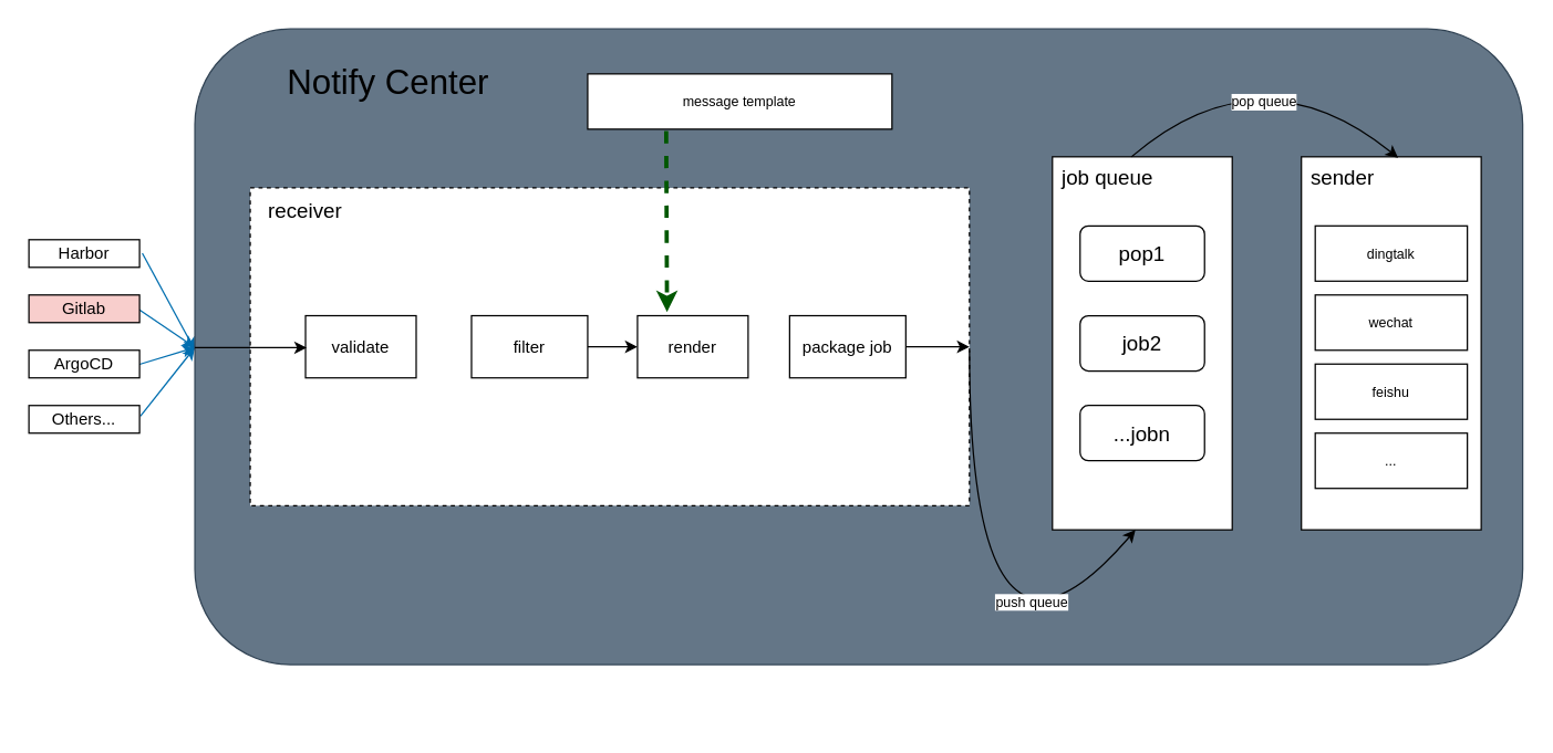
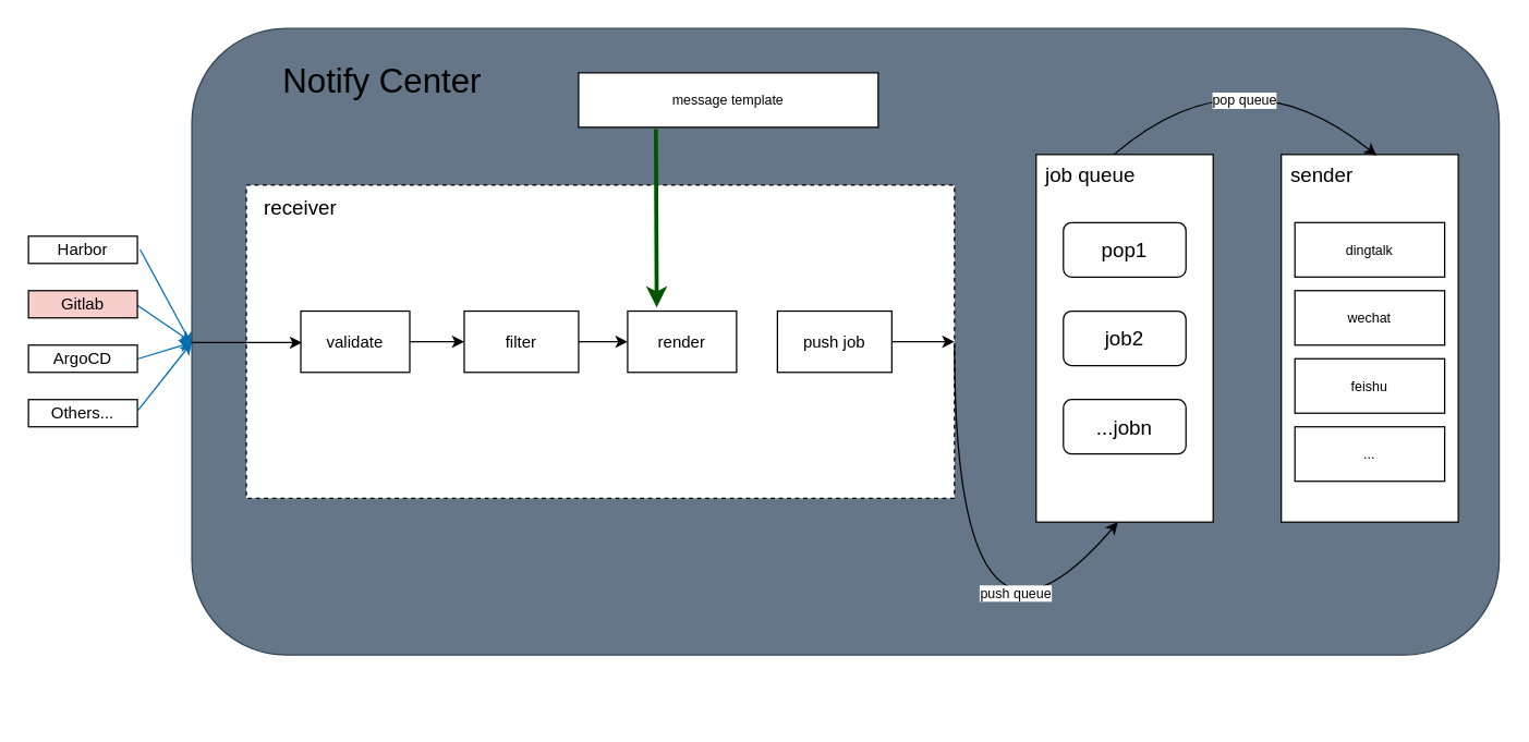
  <mxCell id="0" />
  <mxCell id="1" parent="0" />
  <mxCell id="2" value="" style="edgeStyle=none;curved=1;html=1;shadow=0;fontSize=10;endArrow=classic;endFill=1;exitX=1.025;exitY=0.487;exitDx=0;exitDy=0;exitPerimeter=0;fillColor=#1ba1e2;strokeColor=#006EAF;movable=0;resizable=0;rotatable=0;deletable=0;editable=0;connectable=0;" edge="1" parent="1" source="3"><mxGeometry relative="1" as="geometry"><mxPoint x="140" y="253" as="targetPoint" /></mxGeometry></mxCell>
  <mxCell id="3" value="Harbor" style="rounded=0;whiteSpace=wrap;html=1;strokeColor=default;shadow=0;sketch=0;gradientColor=none;movable=0;resizable=0;rotatable=0;deletable=0;editable=0;connectable=0;" vertex="1" parent="1"><mxGeometry x="20" y="173" width="80" height="20" as="geometry" /></mxCell>
  <mxCell id="4" value="" style="edgeStyle=none;curved=1;html=1;shadow=0;fontSize=10;endArrow=classic;endFill=1;exitX=0.992;exitY=0.519;exitDx=0;exitDy=0;exitPerimeter=0;fillColor=#1ba1e2;strokeColor=#006EAF;movable=0;resizable=0;rotatable=0;deletable=0;editable=0;connectable=0;" edge="1" parent="1" source="5"><mxGeometry relative="1" as="geometry"><mxPoint x="140" y="251" as="targetPoint" /></mxGeometry></mxCell>
  <mxCell id="5" value="Gitlab" style="rounded=0;whiteSpace=wrap;html=1;movable=0;resizable=0;rotatable=0;deletable=0;editable=0;connectable=0;fillColor=#f8cecc;" vertex="1" parent="1"><mxGeometry x="20" y="213" width="80" height="20" as="geometry" /></mxCell>
  <mxCell id="6" value="" style="edgeStyle=none;curved=1;html=1;shadow=0;fontSize=10;endArrow=classic;endFill=1;exitX=0.992;exitY=0.519;exitDx=0;exitDy=0;exitPerimeter=0;fillColor=#1ba1e2;strokeColor=#006EAF;movable=0;resizable=0;rotatable=0;deletable=0;editable=0;connectable=0;" edge="1" parent="1" source="7"><mxGeometry relative="1" as="geometry"><mxPoint x="140" y="251" as="targetPoint" /></mxGeometry></mxCell>
  <mxCell id="7" value="ArgoCD" style="rounded=0;whiteSpace=wrap;html=1;movable=0;resizable=0;rotatable=0;deletable=0;editable=0;connectable=0;" vertex="1" parent="1"><mxGeometry x="20" y="253" width="80" height="20" as="geometry" /></mxCell>
  <mxCell id="8" value="" style="edgeStyle=none;curved=1;html=1;shadow=0;fontSize=10;endArrow=classic;endFill=1;exitX=1.008;exitY=0.39;exitDx=0;exitDy=0;exitPerimeter=0;fillColor=#1ba1e2;strokeColor=#006EAF;movable=0;resizable=0;rotatable=0;deletable=0;editable=0;connectable=0;" edge="1" parent="1" source="9"><mxGeometry relative="1" as="geometry"><mxPoint x="140" y="251" as="targetPoint" /></mxGeometry></mxCell>
  <mxCell id="9" value="Others..." style="rounded=0;whiteSpace=wrap;html=1;movable=0;resizable=0;rotatable=0;deletable=0;editable=0;connectable=0;" vertex="1" parent="1"><mxGeometry x="20" y="293" width="80" height="20" as="geometry" /></mxCell>
  <mxCell id="10" value="" style="rounded=1;whiteSpace=wrap;html=1;shadow=0;sketch=0;strokeColor=#314354;movable=0;resizable=0;rotatable=0;deletable=0;editable=0;connectable=0;fillColor=#647687;fontColor=#ffffff;" vertex="1" parent="1"><mxGeometry x="140" y="20.5" width="960" height="460" as="geometry" /></mxCell>
  <mxCell id="11" value="&lt;div&gt;&lt;br&gt;&lt;/div&gt;" style="rounded=0;whiteSpace=wrap;html=1;shadow=0;sketch=0;strokeColor=default;gradientColor=none;align=left;dashed=1;movable=0;resizable=0;rotatable=0;deletable=0;editable=0;connectable=0;" vertex="1" parent="1"><mxGeometry x="180" y="135.5" width="520" height="230" as="geometry" /></mxCell>
  <mxCell id="12" value="" style="endArrow=classic;html=1;movable=0;resizable=0;rotatable=0;deletable=0;editable=0;connectable=0;" edge="1" parent="1" target="11"><mxGeometry width="50" height="50" relative="1" as="geometry"><mxPoint x="180" y="253" as="sourcePoint" /><mxPoint x="230" y="203" as="targetPoint" /></mxGeometry></mxCell>
+ <mxCell id="13" value="" style="edgeStyle=none;html=1;movable=0;resizable=0;rotatable=0;deletable=0;editable=0;connectable=0;" edge="1" parent="1" source="14" target="16"><mxGeometry relative="1" as="geometry" /></mxCell>
  <mxCell id="14" value="validate" style="rounded=0;whiteSpace=wrap;html=1;shadow=0;sketch=0;strokeColor=default;gradientColor=none;movable=0;resizable=0;rotatable=0;deletable=0;editable=0;connectable=0;" vertex="1" parent="1"><mxGeometry x="220" y="228" width="80" height="45" as="geometry" /></mxCell>
  <mxCell id="15" value="" style="edgeStyle=none;html=1;movable=0;resizable=0;rotatable=0;deletable=0;editable=0;connectable=0;" edge="1" parent="1" source="16" target="17"><mxGeometry relative="1" as="geometry" /></mxCell>
  <mxCell id="16" value="filter" style="rounded=0;whiteSpace=wrap;html=1;shadow=0;sketch=0;strokeColor=default;gradientColor=none;movable=0;resizable=0;rotatable=0;deletable=0;editable=0;connectable=0;" vertex="1" parent="1"><mxGeometry x="340" y="228" width="84" height="45" as="geometry" /></mxCell>
  <mxCell id="17" value="render" style="rounded=0;whiteSpace=wrap;html=1;shadow=0;sketch=0;strokeColor=default;gradientColor=none;movable=0;resizable=0;rotatable=0;deletable=0;editable=0;connectable=0;" vertex="1" parent="1"><mxGeometry x="460" y="228" width="80" height="45" as="geometry" /></mxCell>
  <mxCell id="18" style="edgeStyle=none;html=1;movable=0;resizable=0;rotatable=0;deletable=0;editable=0;connectable=0;" edge="1" parent="1" source="19" target="11"><mxGeometry relative="1" as="geometry" /></mxCell>
- <mxCell id="19" value="package job" style="rounded=0;whiteSpace=wrap;html=1;shadow=0;sketch=0;strokeColor=default;gradientColor=none;movable=0;resizable=0;rotatable=0;deletable=0;editable=0;connectable=0;" vertex="1" parent="1"><mxGeometry x="570" y="228" width="84" height="45" as="geometry" /></mxCell>
+ <mxCell id="19" value="push job" style="rounded=0;whiteSpace=wrap;html=1;shadow=0;sketch=0;strokeColor=default;gradientColor=none;movable=0;resizable=0;rotatable=0;deletable=0;editable=0;connectable=0;" vertex="1" parent="1"><mxGeometry x="570" y="228" width="84" height="45" as="geometry" /></mxCell>
  <mxCell id="20" value="" style="endArrow=classic;html=1;shadow=0;entryX=0.011;entryY=0.514;entryDx=0;entryDy=0;entryPerimeter=0;movable=0;resizable=0;rotatable=0;deletable=0;editable=0;connectable=0;" edge="1" parent="1" target="14"><mxGeometry width="50" height="50" relative="1" as="geometry"><mxPoint x="140" y="251" as="sourcePoint" /><mxPoint x="230" y="243" as="targetPoint" /></mxGeometry></mxCell>
  <mxCell id="21" value="Notify Center" style="text;html=1;strokeColor=none;fillColor=none;align=center;verticalAlign=middle;whiteSpace=wrap;rounded=0;shadow=0;sketch=0;fontSize=25;movable=0;resizable=0;rotatable=0;deletable=0;editable=0;connectable=0;" vertex="1" parent="1"><mxGeometry x="180" y="43" width="200" height="30" as="geometry" /></mxCell>
  <mxCell id="22" value="&lt;font style=&quot;font-size: 15px&quot;&gt;receiver&lt;/font&gt;" style="text;html=1;strokeColor=none;fillColor=none;align=center;verticalAlign=middle;whiteSpace=wrap;rounded=0;shadow=0;sketch=0;fontSize=25;movable=0;resizable=0;rotatable=0;deletable=0;editable=0;connectable=0;" vertex="1" parent="1"><mxGeometry x="170" y="133" width="100" height="30" as="geometry" /></mxCell>
  <mxCell id="23" value="" style="rounded=0;whiteSpace=wrap;html=1;shadow=0;sketch=0;fontSize=15;strokeColor=default;gradientColor=none;movable=0;resizable=0;rotatable=0;deletable=0;editable=0;connectable=0;" vertex="1" parent="1"><mxGeometry x="760" y="113" width="130" height="270" as="geometry" /></mxCell>
  <mxCell id="24" value="job queue" style="text;html=1;strokeColor=none;fillColor=none;align=center;verticalAlign=middle;whiteSpace=wrap;rounded=0;shadow=0;sketch=0;fontSize=15;movable=0;resizable=0;rotatable=0;deletable=0;editable=0;connectable=0;" vertex="1" parent="1"><mxGeometry x="760" y="113" width="80" height="30" as="geometry" /></mxCell>
  <mxCell id="25" value="pop1" style="rounded=1;whiteSpace=wrap;html=1;shadow=0;sketch=0;fontSize=15;strokeColor=default;gradientColor=none;movable=0;resizable=0;rotatable=0;deletable=0;editable=0;connectable=0;" vertex="1" parent="1"><mxGeometry x="780" y="163" width="90" height="40" as="geometry" /></mxCell>
  <mxCell id="26" value="job2" style="rounded=1;whiteSpace=wrap;html=1;shadow=0;sketch=0;fontSize=15;strokeColor=default;gradientColor=none;movable=0;resizable=0;rotatable=0;deletable=0;editable=0;connectable=0;" vertex="1" parent="1"><mxGeometry x="780" y="228" width="90" height="40" as="geometry" /></mxCell>
  <mxCell id="27" value="...jobn" style="rounded=1;whiteSpace=wrap;html=1;shadow=0;sketch=0;fontSize=15;strokeColor=default;gradientColor=none;movable=0;resizable=0;rotatable=0;deletable=0;editable=0;connectable=0;" vertex="1" parent="1"><mxGeometry x="780" y="293" width="90" height="40" as="geometry" /></mxCell>
  <mxCell id="28" value="" style="endArrow=classic;html=1;shadow=0;fontSize=15;curved=1;movable=0;resizable=0;rotatable=0;deletable=0;editable=0;connectable=0;" edge="1" parent="1"><mxGeometry width="50" height="50" relative="1" as="geometry"><mxPoint x="700" y="253" as="sourcePoint" /><mxPoint x="820" y="383" as="targetPoint" /><Array as="points"><mxPoint x="700" y="523" /></Array></mxGeometry></mxCell>
  <mxCell id="29" value="push queue&lt;br style=&quot;font-size: 10px;&quot;&gt;" style="edgeLabel;html=1;align=center;verticalAlign=middle;resizable=0;points=[];fontSize=10;movable=0;rotatable=0;deletable=0;editable=0;connectable=0;" vertex="1" connectable="0" parent="28"><mxGeometry x="0.617" y="25" relative="1" as="geometry"><mxPoint y="1" as="offset" /></mxGeometry></mxCell>
  <mxCell id="30" value="" style="rounded=0;whiteSpace=wrap;html=1;shadow=0;sketch=0;fontSize=15;movable=0;resizable=0;rotatable=0;deletable=0;editable=0;connectable=0;" vertex="1" parent="1"><mxGeometry x="940" y="113" width="130" height="270" as="geometry" /></mxCell>
  <mxCell id="31" value="sender" style="text;html=1;strokeColor=none;fillColor=none;align=center;verticalAlign=middle;whiteSpace=wrap;rounded=0;shadow=0;sketch=0;fontSize=15;movable=0;resizable=0;rotatable=0;deletable=0;editable=0;connectable=0;" vertex="1" parent="1"><mxGeometry x="930" y="113" width="80" height="30" as="geometry" /></mxCell>
  <mxCell id="32" value="dingtalk" style="rounded=0;whiteSpace=wrap;html=1;shadow=0;sketch=0;fontSize=10;strokeColor=default;gradientColor=none;movable=0;resizable=0;rotatable=0;deletable=0;editable=0;connectable=0;" vertex="1" parent="1"><mxGeometry x="950" y="163" width="110" height="40" as="geometry" /></mxCell>
  <mxCell id="33" value="wechat" style="rounded=0;whiteSpace=wrap;html=1;shadow=0;sketch=0;fontSize=10;strokeColor=default;gradientColor=none;movable=0;resizable=0;rotatable=0;deletable=0;editable=0;connectable=0;" vertex="1" parent="1"><mxGeometry x="950" y="213" width="110" height="40" as="geometry" /></mxCell>
  <mxCell id="34" value="feishu" style="rounded=0;whiteSpace=wrap;html=1;shadow=0;sketch=0;fontSize=10;strokeColor=default;gradientColor=none;movable=0;resizable=0;rotatable=0;deletable=0;editable=0;connectable=0;" vertex="1" parent="1"><mxGeometry x="950" y="263" width="110" height="40" as="geometry" /></mxCell>
  <mxCell id="35" value="..." style="rounded=0;whiteSpace=wrap;html=1;shadow=0;sketch=0;fontSize=10;strokeColor=default;gradientColor=none;movable=0;resizable=0;rotatable=0;deletable=0;editable=0;connectable=0;" vertex="1" parent="1"><mxGeometry x="950" y="313" width="110" height="40" as="geometry" /></mxCell>
  <mxCell id="36" value="" style="endArrow=classic;html=1;shadow=0;fontSize=10;curved=1;exitX=0.713;exitY=0.002;exitDx=0;exitDy=0;exitPerimeter=0;entryX=0.999;entryY=0.024;entryDx=0;entryDy=0;entryPerimeter=0;movable=0;resizable=0;rotatable=0;deletable=0;editable=0;connectable=0;" edge="1" parent="1" source="24" target="31"><mxGeometry width="50" height="50" relative="1" as="geometry"><mxPoint x="820" y="133" as="sourcePoint" /><mxPoint x="870" y="83" as="targetPoint" /><Array as="points"><mxPoint x="910" y="33" /></Array></mxGeometry></mxCell>
  <mxCell id="37" value="pop queue" style="edgeLabel;html=1;align=center;verticalAlign=middle;resizable=0;points=[];fontSize=10;movable=0;rotatable=0;deletable=0;editable=0;connectable=0;" vertex="1" connectable="0" parent="36"><mxGeometry x="0.186" y="-29" relative="1" as="geometry"><mxPoint as="offset" /></mxGeometry></mxCell>
  <mxCell id="38" value="message template" style="rounded=0;whiteSpace=wrap;html=1;shadow=0;sketch=0;fontSize=10;strokeColor=default;gradientColor=none;movable=0;resizable=0;rotatable=0;deletable=0;editable=0;connectable=0;" vertex="1" parent="1"><mxGeometry x="424" y="53" width="220" height="40" as="geometry" /></mxCell>
- <mxCell id="39" value="" style="endArrow=classic;html=1;shadow=0;fontSize=10;curved=1;exitX=0.258;exitY=1.034;exitDx=0;exitDy=0;exitPerimeter=0;entryX=0.267;entryY=-0.059;entryDx=0;entryDy=0;entryPerimeter=0;fillColor=#008a00;strokeColor=#005700;strokeWidth=3;movable=0;resizable=0;rotatable=0;deletable=0;editable=0;connectable=0;dashed=1;" edge="1" parent="1" source="38" target="17"><mxGeometry width="50" height="50" relative="1" as="geometry"><mxPoint x="680" y="293" as="sourcePoint" /><mxPoint x="730" y="243" as="targetPoint" /></mxGeometry></mxCell>
+ <mxCell id="39" value="" style="endArrow=classic;html=1;shadow=0;fontSize=10;curved=1;exitX=0.258;exitY=1.034;exitDx=0;exitDy=0;exitPerimeter=0;entryX=0.267;entryY=-0.059;entryDx=0;entryDy=0;entryPerimeter=0;fillColor=#008a00;strokeColor=#005700;strokeWidth=3;movable=0;resizable=0;rotatable=0;deletable=0;editable=0;connectable=0;" edge="1" parent="1" source="38" target="17"><mxGeometry width="50" height="50" relative="1" as="geometry"><mxPoint x="680" y="293" as="sourcePoint" /><mxPoint x="730" y="243" as="targetPoint" /></mxGeometry></mxCell>
